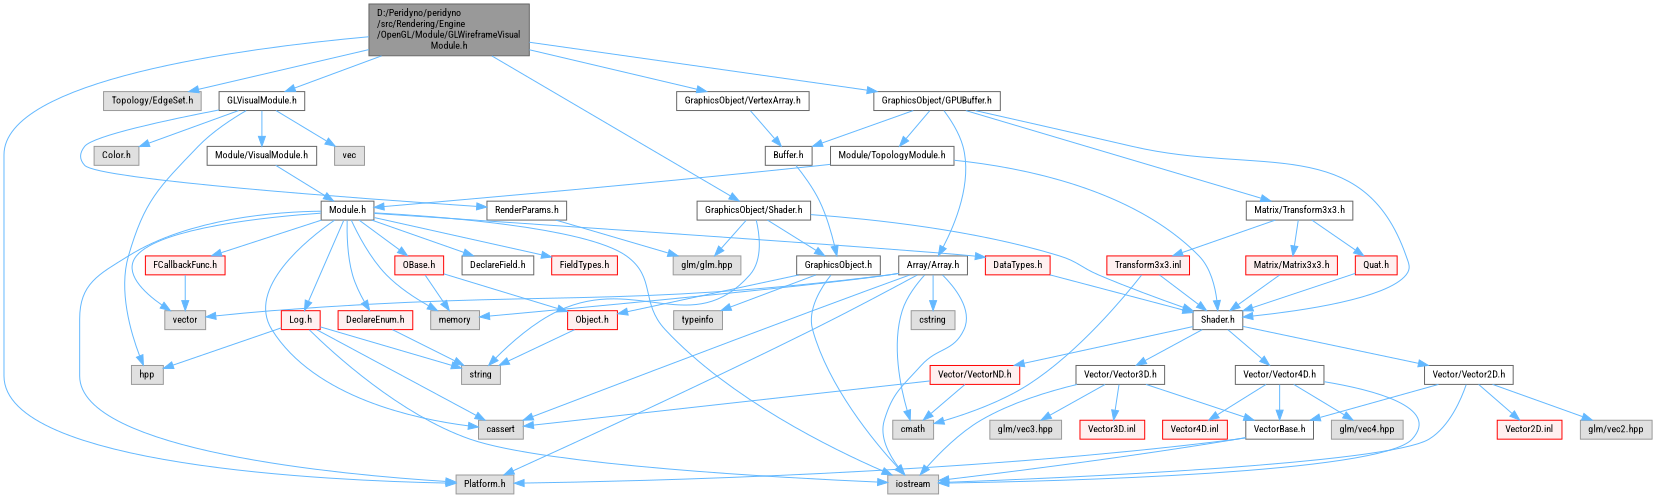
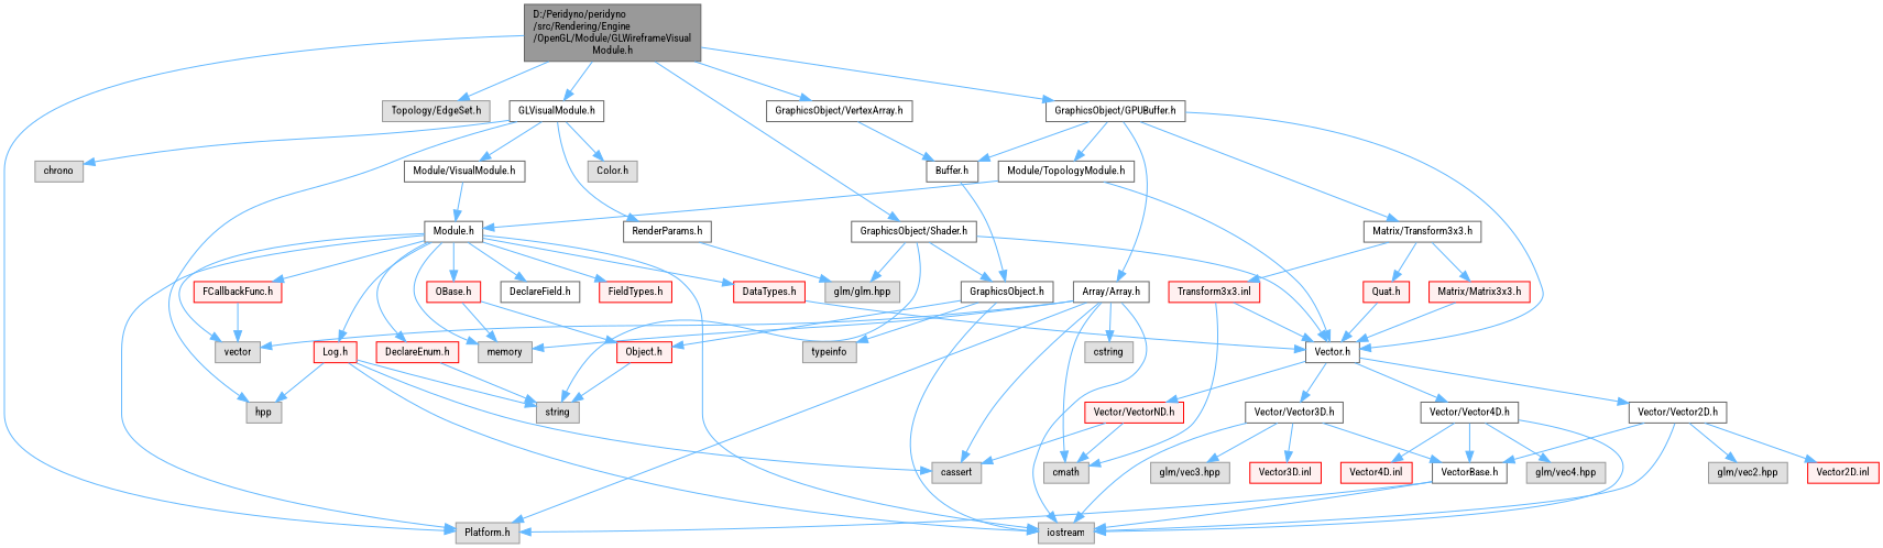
  digraph {
    fontname="Roboto Condensed"
    node [color=grey40 fillcolor=white fontname="Roboto Condensed" fontsize=10 shape=box style=filled]
    edge [color=steelblue1 fontname="Roboto Condensed" fontsize=10 labelfontname=Helvetica labelfontsize=10 style=solid]
    n1 [color=gray40 fillcolor=grey60 fontcolor=black height=0.2 label="D:/Peridyno/peridyno\l/src/Rendering/Engine\l/OpenGL/Module/GLWireframeVisual\lModule.h" width=0.4]
    n2 [color=grey60 fillcolor="#E0E0E0" height=0.2 label="Platform.h" width=0.4]
    n3 [color=grey60 fillcolor="#E0E0E0" height=0.2 label="Topology/EdgeSet.h" width=0.4]
    n4 [height=0.2 label="GLVisualModule.h" width=0.4]
    n5 [height=0.2 label="GraphicsObject/GPUBuffer.h" width=0.4]
    n6 [height=0.2 label="GraphicsObject/VertexArray.h" width=0.4]
    n7 [height=0.2 label="GraphicsObject/Shader.h" width=0.4]
-   n8 [color=grey60 fillcolor="#E0E0E0" height=0.2 label=vec width=0.4]
+   n8 [color=grey60 fillcolor="#E0E0E0" height=0.2 label=chrono width=0.4]
    n9 [color=grey60 fillcolor="#E0E0E0" height=0.2 label=hpp width=0.4]
    n10 [height=0.2 label="Module/VisualModule.h" width=0.4]
    n11 [color=grey60 fillcolor="#E0E0E0" height=0.2 label="Color.h" width=0.4]
    n12 [height=0.2 label="RenderParams.h" width=0.4]
-   n13 [height=0.2 label="Shader.h" width=0.4]
+   n13 [height=0.2 label="Vector.h" width=0.4]
    n14 [height=0.2 label="Buffer.h" width=0.4]
    n15 [height=0.2 label="Array/Array.h" width=0.4]
    n16 [height=0.2 label="Matrix/Transform3x3.h" width=0.4]
    n17 [height=0.2 label="Module/TopologyModule.h" width=0.4]
    n18 [color=grey60 fillcolor="#E0E0E0" height=0.2 label=string width=0.4]
    n19 [color=grey60 fillcolor="#E0E0E0" height=0.2 label="glm/glm.hpp" width=0.4]
    n20 [height=0.2 label="GraphicsObject.h" width=0.4]
    n21 [height=0.2 label="Module.h" width=0.4]
    n22 [color=grey60 fillcolor="#E0E0E0" height=0.2 label=memory width=0.4]
    n23 [color=grey60 fillcolor="#E0E0E0" height=0.2 label=vector width=0.4]
    n24 [color=grey60 fillcolor="#E0E0E0" height=0.2 label=cassert width=0.4]
    n25 [color=grey60 fillcolor="#E0E0E0" height=0.2 label=iostream width=0.4]
    n26 [color=red fillcolor="#FFF0F0" height=0.2 label="OBase.h" width=0.4]
    n27 [color=red fillcolor="#FFF0F0" height=0.2 label="Log.h" width=0.4]
    n28 [color=red fillcolor="#FFF0F0" height=0.2 label="DataTypes.h" width=0.4]
    n29 [color=red fillcolor="#FFF0F0" height=0.2 label="DeclareEnum.h" width=0.4]
    n30 [height=0.2 label="DeclareField.h" width=0.4]
    n31 [color=red fillcolor="#FFF0F0" height=0.2 label="FCallbackFunc.h" width=0.4]
    n32 [color=red fillcolor="#FFF0F0" height=0.2 label="FieldTypes.h" width=0.4]
    n33 [color=red fillcolor="#FFF0F0" height=0.2 label="Object.h" width=0.4]
    n34 [height=0.2 label="Vector/Vector2D.h" width=0.4]
    n35 [height=0.2 label="Vector/Vector3D.h" width=0.4]
    n36 [height=0.2 label="Vector/Vector4D.h" width=0.4]
    n37 [color=red fillcolor="#FFF0F0" height=0.2 label="Vector/VectorND.h" width=0.4]
    n38 [color=grey60 fillcolor="#E0E0E0" height=0.2 label="glm/vec2.hpp" width=0.4]
    n39 [height=0.2 label="VectorBase.h" width=0.4]
    n40 [color=red fillcolor="#FFF0F0" height=0.2 label="Vector2D.inl" width=0.4]
    n41 [color=grey60 fillcolor="#E0E0E0" height=0.2 label="glm/vec3.hpp" width=0.4]
    n42 [color=red fillcolor="#FFF0F0" height=0.2 label="Vector3D.inl" width=0.4]
    n43 [color=grey60 fillcolor="#E0E0E0" height=0.2 label="glm/vec4.hpp" width=0.4]
    n44 [color=red fillcolor="#FFF0F0" height=0.2 label="Vector4D.inl" width=0.4]
    n45 [color=grey60 fillcolor="#E0E0E0" height=0.2 label=cmath width=0.4]
    n46 [color=grey60 fillcolor="#E0E0E0" height=0.2 label=cstring width=0.4]
    n47 [color=red fillcolor="#FFF0F0" height=0.2 label="Quat.h" width=0.4]
    n48 [color=red fillcolor="#FFF0F0" height=0.2 label="Matrix/Matrix3x3.h" width=0.4]
    n49 [color=red fillcolor="#FFF0F0" height=0.2 label="Transform3x3.inl" width=0.4]
    n50 [color=grey60 fillcolor="#E0E0E0" height=0.2 label=typeinfo width=0.4]
    n1 -> n2
    n1 -> n3
    n1 -> n4
    n1 -> n5
    n1 -> n6
    n1 -> n7
    n4 -> n8
    n4 -> n9
    n4 -> n10
    n4 -> n11
    n4 -> n12
    n5 -> n13
    n5 -> n14
    n5 -> n15
    n5 -> n16
    n5 -> n17
    n6 -> n14
    n7 -> n13
    n7 -> n18
    n7 -> n19
    n7 -> n20
    n10 -> n21
    n12 -> n19
    n13 -> n34
    n13 -> n35
    n13 -> n36
    n13 -> n37
    n14 -> n20
    n15 -> n2
    n15 -> n22
    n15 -> n23
    n15 -> n24
    n15 -> n25
    n15 -> n45
    n15 -> n46
    n16 -> n47
    n16 -> n48
    n16 -> n49
    n17 -> n13
    n17 -> n21
    n20 -> n25
    n20 -> n33
    n20 -> n50
    n21 -> n2
    n21 -> n22
    n21 -> n23
-   n21 -> n24
    n21 -> n25
    n21 -> n26
    n21 -> n27
    n21 -> n28
    n21 -> n29
    n21 -> n30
    n21 -> n31
    n21 -> n32
    n26 -> n22
    n26 -> n33
    n27 -> n9
    n27 -> n18
    n27 -> n24
    n27 -> n25
    n28 -> n13
    n29 -> n18
    n31 -> n23
    n33 -> n18
    n34 -> n25
    n34 -> n38
    n34 -> n39
    n34 -> n40
    n35 -> n25
    n35 -> n39
    n35 -> n41
    n35 -> n42
    n36 -> n25
    n36 -> n39
    n36 -> n43
    n36 -> n44
    n37 -> n24
    n37 -> n45
    n39 -> n2
    n39 -> n25
    n47 -> n13
    n48 -> n13
    n49 -> n13
    n49 -> n45
  }
